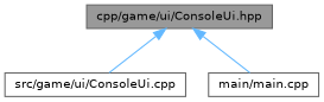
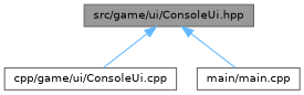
  digraph {
    node [color=grey40 fillcolor=white fontname=Helvetica fontsize=10 shape=box style=filled]
    edge [color=steelblue1 dir=back fontname=Helvetica fontsize=10 labelfontname=Helvetica labelfontsize=10 style=solid]
-   n1 [color=gray40 fillcolor=grey60 fontcolor=black height=0.2 label="cpp/game/ui/ConsoleUi.hpp" width=0.4]
-   n2 [height=0.2 label="src/game/ui/ConsoleUi.cpp" width=0.4]
+   n1 [color=gray40 fillcolor=grey60 fontcolor=black height=0.2 label="src/game/ui/ConsoleUi.hpp" width=0.4]
+   n2 [height=0.2 label="cpp/game/ui/ConsoleUi.cpp" width=0.4]
    n3 [height=0.2 label="main/main.cpp" width=0.4]
    n1 -> n2
    n1 -> n3
  }
